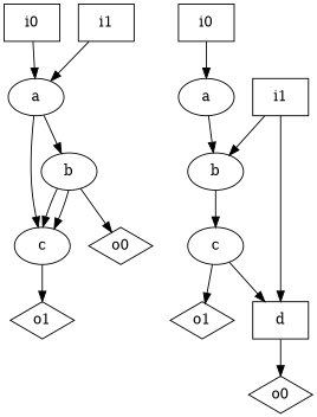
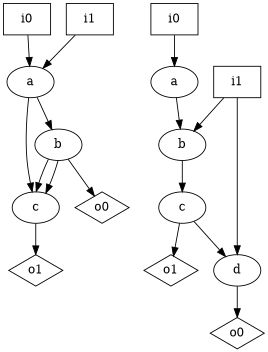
  digraph {
    n1 [label=a]
    n2 [label=b]
    n3 [label=c]
    n4 [label=o0 shape=diamond]
    n5 [label=o1 shape=diamond]
    n6 [label=i0 shape=box]
    n7 [label=i1 shape=box]
    n8 [label=a]
    n9 [label=b]
    n10 [label=c]
-   n11 [label=d shape=box]
+   n11 [label=d]
    n12 [label=o1 shape=diamond]
    n13 [label=o0 shape=diamond]
    n14 [label=i0 shape=box]
    n15 [label=i1 shape=box]
    n1 -> n2
    n1 -> n3
    n2 -> n3
    n2 -> n3
    n2 -> n4
    n3 -> n5
    n6 -> n1
    n7 -> n1
    n8 -> n9
    n9 -> n10
    n10 -> n11
    n10 -> n12
    n11 -> n13
    n14 -> n8
    n15 -> n9
    n15 -> n11
  }
